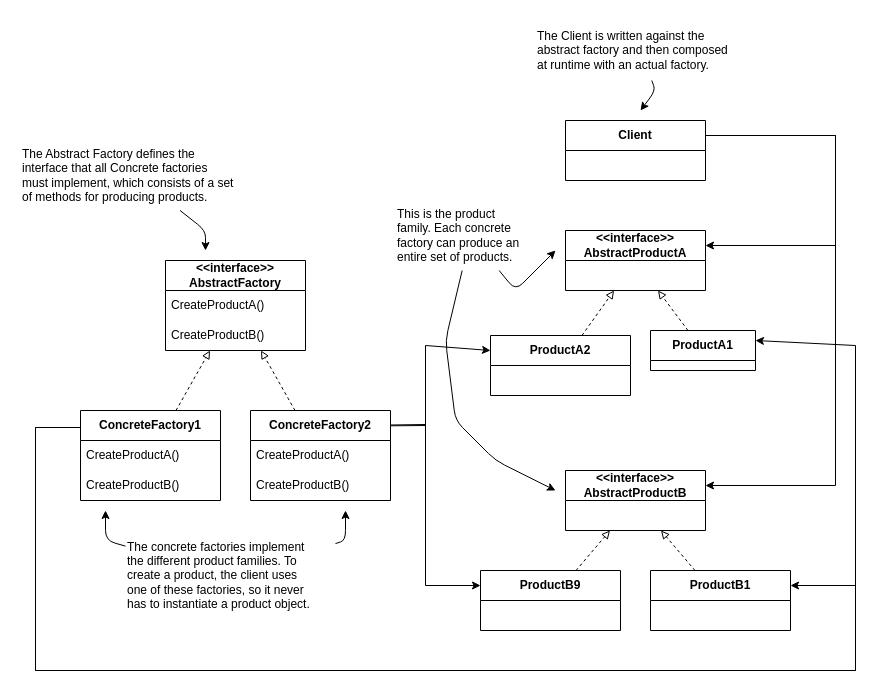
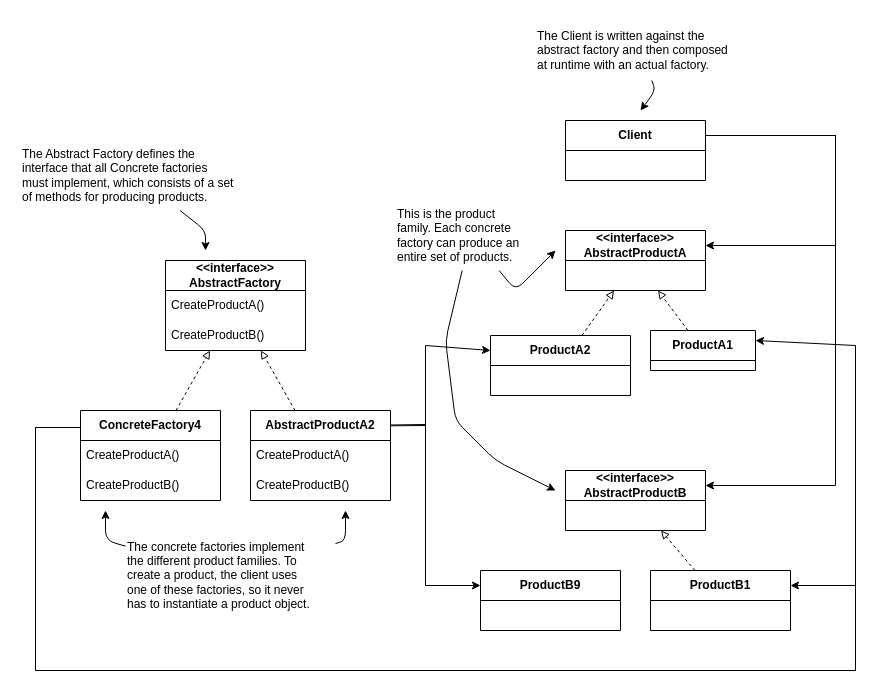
  <mxCell id="0" />
  <mxCell id="1" parent="0" />
  <mxCell id="2" value="&lt;span style=&quot;font-weight: 700;&quot;&gt;&amp;lt;&amp;lt;interface&amp;gt;&amp;gt;&lt;/span&gt;&lt;br style=&quot;border-color: var(--border-color); padding: 0px; margin: 0px; font-weight: 700;&quot;&gt;&lt;span style=&quot;font-weight: 700;&quot;&gt;AbstractFactory&lt;/span&gt;" style="swimlane;fontStyle=0;childLayout=stackLayout;horizontal=1;startSize=30;horizontalStack=0;resizeParent=1;resizeParentMax=0;resizeLast=0;collapsible=1;marginBottom=0;whiteSpace=wrap;html=1;" vertex="1" parent="1"><mxGeometry x="165" y="260" width="140" height="90" as="geometry" /></mxCell>
  <mxCell id="3" value="CreateProductA()" style="text;strokeColor=none;fillColor=none;align=left;verticalAlign=middle;spacingLeft=4;spacingRight=4;overflow=hidden;points=[[0,0.5],[1,0.5]];portConstraint=eastwest;rotatable=0;whiteSpace=wrap;html=1;" vertex="1" parent="2"><mxGeometry y="30" width="140" height="30" as="geometry" /></mxCell>
  <mxCell id="4" value="CreateProductB()" style="text;strokeColor=none;fillColor=none;align=left;verticalAlign=middle;spacingLeft=4;spacingRight=4;overflow=hidden;points=[[0,0.5],[1,0.5]];portConstraint=eastwest;rotatable=0;whiteSpace=wrap;html=1;" vertex="1" parent="2"><mxGeometry y="60" width="140" height="30" as="geometry" /></mxCell>
  <mxCell id="5" value="&lt;b&gt;Client&lt;/b&gt;" style="swimlane;fontStyle=0;childLayout=stackLayout;horizontal=1;startSize=30;horizontalStack=0;resizeParent=1;resizeParentMax=0;resizeLast=0;collapsible=1;marginBottom=0;whiteSpace=wrap;html=1;" vertex="1" parent="1"><mxGeometry x="565" y="120" width="140" height="60" as="geometry" /></mxCell>
  <mxCell id="6" value="&lt;span style=&quot;font-weight: 700;&quot;&gt;&amp;lt;&amp;lt;interface&amp;gt;&amp;gt;&lt;/span&gt;&lt;br style=&quot;border-color: var(--border-color); padding: 0px; margin: 0px; font-weight: 700;&quot;&gt;&lt;span style=&quot;font-weight: 700;&quot;&gt;AbstractProductA&lt;/span&gt;" style="swimlane;fontStyle=0;childLayout=stackLayout;horizontal=1;startSize=30;horizontalStack=0;resizeParent=1;resizeParentMax=0;resizeLast=0;collapsible=1;marginBottom=0;whiteSpace=wrap;html=1;" vertex="1" parent="1"><mxGeometry x="565" y="230" width="140" height="60" as="geometry" /></mxCell>
  <mxCell id="7" value="&lt;span style=&quot;font-weight: 700;&quot;&gt;&amp;lt;&amp;lt;interface&amp;gt;&amp;gt;&lt;/span&gt;&lt;br style=&quot;border-color: var(--border-color); padding: 0px; margin: 0px; font-weight: 700;&quot;&gt;&lt;span style=&quot;font-weight: 700;&quot;&gt;AbstractProductB&lt;/span&gt;" style="swimlane;fontStyle=0;childLayout=stackLayout;horizontal=1;startSize=30;horizontalStack=0;resizeParent=1;resizeParentMax=0;resizeLast=0;collapsible=1;marginBottom=0;whiteSpace=wrap;html=1;" vertex="1" parent="1"><mxGeometry x="565" y="470" width="140" height="60" as="geometry" /></mxCell>
  <mxCell id="8" value="&lt;b&gt;ProductA2&lt;/b&gt;" style="swimlane;fontStyle=0;childLayout=stackLayout;horizontal=1;startSize=30;horizontalStack=0;resizeParent=1;resizeParentMax=0;resizeLast=0;collapsible=1;marginBottom=0;whiteSpace=wrap;html=1;" vertex="1" parent="1"><mxGeometry x="490" y="335" width="140" height="60" as="geometry" /></mxCell>
  <mxCell id="9" value="&lt;b&gt;ProductA1&lt;/b&gt;" style="swimlane;fontStyle=0;childLayout=stackLayout;horizontal=1;startSize=30;horizontalStack=0;resizeParent=1;resizeParentMax=0;resizeLast=0;collapsible=1;marginBottom=0;whiteSpace=wrap;html=1;" vertex="1" parent="1"><mxGeometry x="650" y="330" width="105" height="40" as="geometry" /></mxCell>
  <mxCell id="10" value="&lt;b&gt;ProductB9&lt;/b&gt;" style="swimlane;fontStyle=0;childLayout=stackLayout;horizontal=1;startSize=30;horizontalStack=0;resizeParent=1;resizeParentMax=0;resizeLast=0;collapsible=1;marginBottom=0;whiteSpace=wrap;html=1;" vertex="1" parent="1"><mxGeometry x="480" y="570" width="140" height="60" as="geometry" /></mxCell>
  <mxCell id="11" value="&lt;b&gt;ProductB1&lt;/b&gt;" style="swimlane;fontStyle=0;childLayout=stackLayout;horizontal=1;startSize=30;horizontalStack=0;resizeParent=1;resizeParentMax=0;resizeLast=0;collapsible=1;marginBottom=0;whiteSpace=wrap;html=1;" vertex="1" parent="1"><mxGeometry x="650" y="570" width="140" height="60" as="geometry" /></mxCell>
- <mxCell id="12" value="&lt;b&gt;ConcreteFactory1&lt;/b&gt;" style="swimlane;fontStyle=0;childLayout=stackLayout;horizontal=1;startSize=30;horizontalStack=0;resizeParent=1;resizeParentMax=0;resizeLast=0;collapsible=1;marginBottom=0;whiteSpace=wrap;html=1;" vertex="1" parent="1"><mxGeometry x="80" y="410" width="140" height="90" as="geometry" /></mxCell>
+ <mxCell id="12" value="&lt;b&gt;ConcreteFactory4&lt;/b&gt;" style="swimlane;fontStyle=0;childLayout=stackLayout;horizontal=1;startSize=30;horizontalStack=0;resizeParent=1;resizeParentMax=0;resizeLast=0;collapsible=1;marginBottom=0;whiteSpace=wrap;html=1;" vertex="1" parent="1"><mxGeometry x="80" y="410" width="140" height="90" as="geometry" /></mxCell>
  <mxCell id="13" value="CreateProductA()" style="text;strokeColor=none;fillColor=none;align=left;verticalAlign=middle;spacingLeft=4;spacingRight=4;overflow=hidden;points=[[0,0.5],[1,0.5]];portConstraint=eastwest;rotatable=0;whiteSpace=wrap;html=1;" vertex="1" parent="12"><mxGeometry y="30" width="140" height="30" as="geometry" /></mxCell>
  <mxCell id="14" value="CreateProductB()" style="text;strokeColor=none;fillColor=none;align=left;verticalAlign=middle;spacingLeft=4;spacingRight=4;overflow=hidden;points=[[0,0.5],[1,0.5]];portConstraint=eastwest;rotatable=0;whiteSpace=wrap;html=1;" vertex="1" parent="12"><mxGeometry y="60" width="140" height="30" as="geometry" /></mxCell>
- <mxCell id="15" value="&lt;b&gt;ConcreteFactory2&lt;/b&gt;" style="swimlane;fontStyle=0;childLayout=stackLayout;horizontal=1;startSize=30;horizontalStack=0;resizeParent=1;resizeParentMax=0;resizeLast=0;collapsible=1;marginBottom=0;whiteSpace=wrap;html=1;" vertex="1" parent="1"><mxGeometry x="250" y="410" width="140" height="90" as="geometry" /></mxCell>
+ <mxCell id="15" value="&lt;b&gt;AbstractProductA2&lt;/b&gt;" style="swimlane;fontStyle=0;childLayout=stackLayout;horizontal=1;startSize=30;horizontalStack=0;resizeParent=1;resizeParentMax=0;resizeLast=0;collapsible=1;marginBottom=0;whiteSpace=wrap;html=1;" vertex="1" parent="1"><mxGeometry x="250" y="410" width="140" height="90" as="geometry" /></mxCell>
  <mxCell id="16" value="CreateProductA()" style="text;strokeColor=none;fillColor=none;align=left;verticalAlign=middle;spacingLeft=4;spacingRight=4;overflow=hidden;points=[[0,0.5],[1,0.5]];portConstraint=eastwest;rotatable=0;whiteSpace=wrap;html=1;" vertex="1" parent="15"><mxGeometry y="30" width="140" height="30" as="geometry" /></mxCell>
  <mxCell id="17" value="CreateProductB()" style="text;strokeColor=none;fillColor=none;align=left;verticalAlign=middle;spacingLeft=4;spacingRight=4;overflow=hidden;points=[[0,0.5],[1,0.5]];portConstraint=eastwest;rotatable=0;whiteSpace=wrap;html=1;" vertex="1" parent="15"><mxGeometry y="60" width="140" height="30" as="geometry" /></mxCell>
  <mxCell id="18" value="" style="endArrow=classic;html=1;rounded=0;exitX=1;exitY=0.25;exitDx=0;exitDy=0;entryX=1;entryY=0.25;entryDx=0;entryDy=0;" edge="1" parent="1" source="5" target="6"><mxGeometry width="50" height="50" relative="1" as="geometry"><mxPoint x="805" y="170" as="sourcePoint" /><mxPoint x="755" y="230" as="targetPoint" /><Array as="points"><mxPoint x="835" y="135" /><mxPoint x="835" y="245" /></Array></mxGeometry></mxCell>
  <mxCell id="19" value="" style="endArrow=classic;html=1;rounded=0;exitX=1;exitY=0.25;exitDx=0;exitDy=0;entryX=1;entryY=0.25;entryDx=0;entryDy=0;" edge="1" parent="1" source="5" target="7"><mxGeometry width="50" height="50" relative="1" as="geometry"><mxPoint x="825" y="350" as="sourcePoint" /><mxPoint x="875" y="300" as="targetPoint" /><Array as="points"><mxPoint x="835" y="135" /><mxPoint x="835" y="485" /></Array></mxGeometry></mxCell>
  <mxCell id="20" value="" style="endArrow=block;html=1;rounded=0;endFill=0;dashed=1;" edge="1" parent="1" source="8" target="6"><mxGeometry width="50" height="50" relative="1" as="geometry"><mxPoint x="435" y="320" as="sourcePoint" /><mxPoint x="485" y="270" as="targetPoint" /></mxGeometry></mxCell>
  <mxCell id="21" value="" style="endArrow=block;html=1;rounded=0;endFill=0;dashed=1;" edge="1" parent="1" source="9" target="6"><mxGeometry width="50" height="50" relative="1" as="geometry"><mxPoint x="585.5" y="340" as="sourcePoint" /><mxPoint x="619.5" y="300" as="targetPoint" /></mxGeometry></mxCell>
- <mxCell id="22" value="" style="endArrow=block;html=1;rounded=0;endFill=0;dashed=1;" edge="1" parent="1" source="10" target="7"><mxGeometry width="50" height="50" relative="1" as="geometry"><mxPoint x="585.5" y="340" as="sourcePoint" /><mxPoint x="619.5" y="300" as="targetPoint" /></mxGeometry></mxCell>
  <mxCell id="23" value="" style="endArrow=block;html=1;rounded=0;endFill=0;dashed=1;" edge="1" parent="1" source="11" target="7"><mxGeometry width="50" height="50" relative="1" as="geometry"><mxPoint x="583.182" y="590" as="sourcePoint" /><mxPoint x="621.818" y="540" as="targetPoint" /></mxGeometry></mxCell>
  <mxCell id="24" value="" style="endArrow=classic;html=1;rounded=0;entryX=1;entryY=0.25;entryDx=0;entryDy=0;exitX=0.001;exitY=0.189;exitDx=0;exitDy=0;exitPerimeter=0;" edge="1" parent="1" source="12" target="9"><mxGeometry width="50" height="50" relative="1" as="geometry"><mxPoint x="35" y="400" as="sourcePoint" /><mxPoint x="825" y="720" as="targetPoint" /><Array as="points"><mxPoint x="35" y="427" /><mxPoint x="35" y="670" /><mxPoint x="855" y="670" /><mxPoint x="855" y="345" /></Array></mxGeometry></mxCell>
  <mxCell id="25" value="" style="endArrow=classic;html=1;rounded=0;entryX=1;entryY=0.25;entryDx=0;entryDy=0;exitX=-0.005;exitY=0.189;exitDx=0;exitDy=0;exitPerimeter=0;" edge="1" parent="1" source="12" target="11"><mxGeometry width="50" height="50" relative="1" as="geometry"><mxPoint x="135" y="580" as="sourcePoint" /><mxPoint x="800" y="355" as="targetPoint" /><Array as="points"><mxPoint x="35" y="427" /><mxPoint x="35" y="670" /><mxPoint x="855" y="670" /><mxPoint x="855" y="585" /></Array></mxGeometry></mxCell>
  <mxCell id="26" value="" style="endArrow=classic;html=1;rounded=0;exitX=1.001;exitY=0.17;exitDx=0;exitDy=0;exitPerimeter=0;entryX=0;entryY=0.25;entryDx=0;entryDy=0;" edge="1" parent="1" source="15" target="8"><mxGeometry width="50" height="50" relative="1" as="geometry"><mxPoint x="445" y="460" as="sourcePoint" /><mxPoint x="505" y="430" as="targetPoint" /><Array as="points"><mxPoint x="425" y="425" /><mxPoint x="425" y="345" /></Array></mxGeometry></mxCell>
  <mxCell id="27" value="" style="endArrow=classic;html=1;rounded=0;exitX=1.001;exitY=0.161;exitDx=0;exitDy=0;exitPerimeter=0;entryX=0;entryY=0.25;entryDx=0;entryDy=0;" edge="1" parent="1" source="15" target="10"><mxGeometry width="50" height="50" relative="1" as="geometry"><mxPoint x="400.14" y="435.3" as="sourcePoint" /><mxPoint x="490" y="355" as="targetPoint" /><Array as="points"><mxPoint x="425" y="424" /><mxPoint x="425" y="585" /></Array></mxGeometry></mxCell>
  <mxCell id="28" value="" style="endArrow=block;html=1;rounded=0;endFill=0;dashed=1;" edge="1" parent="1" source="12" target="2"><mxGeometry width="50" height="50" relative="1" as="geometry"><mxPoint x="585.5" y="580" as="sourcePoint" /><mxPoint x="619.5" y="540" as="targetPoint" /></mxGeometry></mxCell>
  <mxCell id="29" value="" style="endArrow=block;html=1;rounded=0;endFill=0;dashed=1;" edge="1" parent="1" source="15" target="2"><mxGeometry width="50" height="50" relative="1" as="geometry"><mxPoint x="185.5" y="420" as="sourcePoint" /><mxPoint x="219.5" y="360" as="targetPoint" /></mxGeometry></mxCell>
  <mxCell id="30" value="&lt;div&gt;The Abstract Factory defines the&lt;/div&gt;&lt;div&gt;interface that all Concrete factories&lt;/div&gt;&lt;div&gt;must implement, which consists of a set&lt;/div&gt;&lt;div&gt;of methods for producing products.&lt;/div&gt;" style="text;html=1;align=left;verticalAlign=middle;resizable=0;points=[];autosize=1;strokeColor=none;fillColor=none;" vertex="1" parent="1"><mxGeometry x="20" y="140" width="230" height="70" as="geometry" /></mxCell>
  <mxCell id="31" value="" style="endArrow=classic;html=1;rounded=1;" edge="1" parent="1" source="30"><mxGeometry width="50" height="50" relative="1" as="geometry"><mxPoint x="-5" y="310" as="sourcePoint" /><mxPoint x="205" y="250" as="targetPoint" /><Array as="points"><mxPoint x="205" y="230" /></Array></mxGeometry></mxCell>
  <mxCell id="32" value="&lt;div&gt;The Client is written against the&lt;/div&gt;&lt;div&gt;abstract factory and then composed&lt;/div&gt;&lt;div&gt;at runtime with an actual factory.&lt;/div&gt;" style="text;html=1;align=left;verticalAlign=middle;resizable=0;points=[];autosize=1;strokeColor=none;fillColor=none;" vertex="1" parent="1"><mxGeometry x="535" y="20" width="210" height="60" as="geometry" /></mxCell>
  <mxCell id="33" value="" style="endArrow=classic;html=1;rounded=1;" edge="1" parent="1" source="32"><mxGeometry width="50" height="50" relative="1" as="geometry"><mxPoint x="455" y="110" as="sourcePoint" /><mxPoint x="640" y="110" as="targetPoint" /><Array as="points"><mxPoint x="655" y="90" /></Array></mxGeometry></mxCell>
  <mxCell id="34" value="This is the product&#10;family. Each concrete&#10;factory can produce an&#10;entire set of products." style="text;html=1;align=left;verticalAlign=middle;resizable=0;points=[];autosize=1;strokeColor=none;fillColor=none;" vertex="1" parent="1"><mxGeometry x="395" y="200" width="150" height="70" as="geometry" /></mxCell>
  <mxCell id="35" value="" style="endArrow=classic;html=1;rounded=1;" edge="1" parent="1" source="34"><mxGeometry width="50" height="50" relative="1" as="geometry"><mxPoint x="445" y="340" as="sourcePoint" /><mxPoint x="555" y="250" as="targetPoint" /><Array as="points"><mxPoint x="515" y="290" /></Array></mxGeometry></mxCell>
  <mxCell id="36" value="" style="endArrow=classic;html=1;rounded=1;" edge="1" parent="1" source="34"><mxGeometry width="50" height="50" relative="1" as="geometry"><mxPoint x="445" y="450" as="sourcePoint" /><mxPoint x="555" y="490" as="targetPoint" /><Array as="points"><mxPoint x="445" y="340" /><mxPoint x="455" y="420" /><mxPoint x="495" y="460" /></Array></mxGeometry></mxCell>
  <mxCell id="37" value="&lt;div&gt;The concrete factories implement&lt;/div&gt;&lt;div&gt;the different product families. To&lt;/div&gt;&lt;div&gt;create a product, the client uses&lt;/div&gt;&lt;div&gt;one of these factories, so it never&lt;/div&gt;&lt;div&gt;has to instantiate a product object.&lt;/div&gt;" style="text;html=1;align=left;verticalAlign=middle;resizable=0;points=[];autosize=1;strokeColor=none;fillColor=none;" vertex="1" parent="1"><mxGeometry x="125" y="530" width="210" height="90" as="geometry" /></mxCell>
  <mxCell id="38" value="" style="endArrow=classic;html=1;rounded=1;" edge="1" parent="1" source="37"><mxGeometry width="50" height="50" relative="1" as="geometry"><mxPoint x="65" y="570" as="sourcePoint" /><mxPoint x="105" y="510" as="targetPoint" /><Array as="points"><mxPoint x="105" y="540" /></Array></mxGeometry></mxCell>
  <mxCell id="39" value="" style="endArrow=classic;html=1;rounded=1;" edge="1" parent="1" source="37"><mxGeometry width="50" height="50" relative="1" as="geometry"><mxPoint x="135" y="557.778" as="sourcePoint" /><mxPoint x="345" y="510" as="targetPoint" /><Array as="points"><mxPoint x="345" y="540" /></Array></mxGeometry></mxCell>
